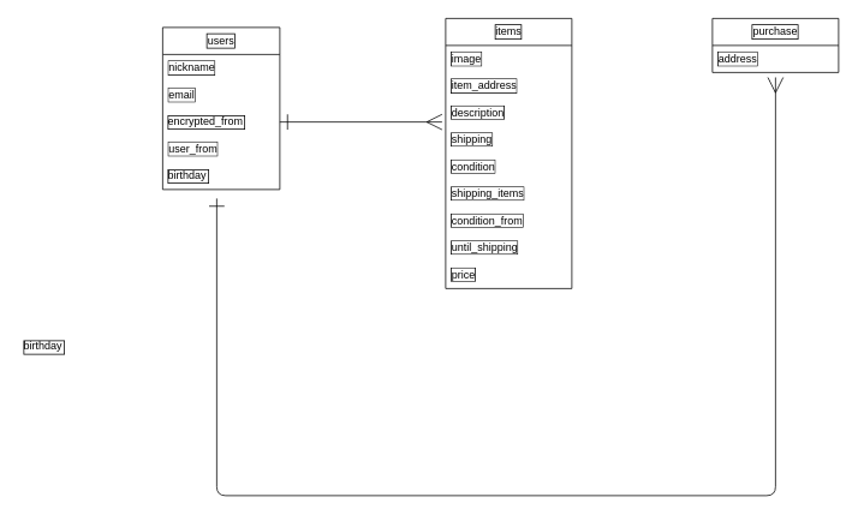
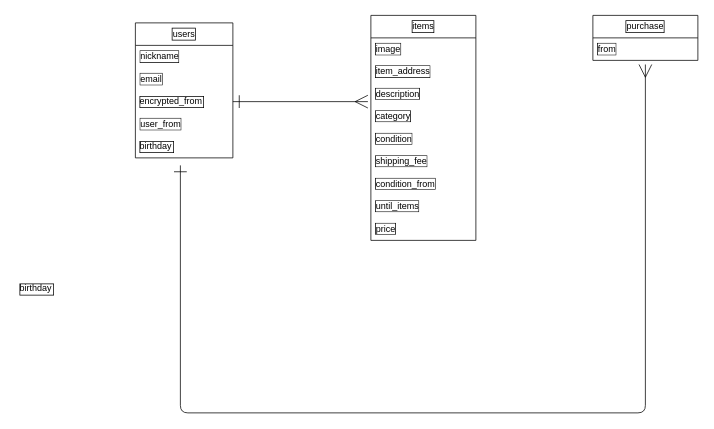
  <mxCell id="0" />
  <mxCell id="1" parent="0" />
  <mxCell id="2" value="items" style="swimlane;fontStyle=0;childLayout=stackLayout;horizontal=1;startSize=30;horizontalStack=0;resizeParent=1;resizeParentMax=0;resizeLast=0;collapsible=1;marginBottom=0;whiteSpace=wrap;html=1;labelBorderColor=default;" parent="1" vertex="1"><mxGeometry x="494" y="20" width="140" height="300" as="geometry" /></mxCell>
  <mxCell id="3" value="image" style="text;strokeColor=none;fillColor=none;align=left;verticalAlign=middle;spacingLeft=4;spacingRight=4;overflow=hidden;points=[[0,0.5],[1,0.5]];portConstraint=eastwest;rotatable=0;whiteSpace=wrap;html=1;labelBorderColor=default;" parent="2" vertex="1"><mxGeometry y="30" width="140" height="30" as="geometry" /></mxCell>
  <mxCell id="4" value="item_address" style="text;strokeColor=none;fillColor=none;align=left;verticalAlign=middle;spacingLeft=4;spacingRight=4;overflow=hidden;points=[[0,0.5],[1,0.5]];portConstraint=eastwest;rotatable=0;whiteSpace=wrap;html=1;labelBorderColor=default;" parent="2" vertex="1"><mxGeometry y="60" width="140" height="30" as="geometry" /></mxCell>
  <mxCell id="5" value="description" style="text;strokeColor=none;fillColor=none;spacingLeft=4;spacingRight=4;overflow=hidden;rotatable=0;points=[[0,0.5],[1,0.5]];portConstraint=eastwest;fontSize=12;labelBorderColor=default;html=1;" parent="2" vertex="1"><mxGeometry y="90" width="140" height="30" as="geometry" /></mxCell>
- <mxCell id="6" value="shipping" style="text;strokeColor=none;fillColor=none;spacingLeft=4;spacingRight=4;overflow=hidden;rotatable=0;points=[[0,0.5],[1,0.5]];portConstraint=eastwest;fontSize=12;labelBorderColor=default;html=1;" parent="2" vertex="1"><mxGeometry y="120" width="140" height="30" as="geometry" /></mxCell>
+ <mxCell id="6" value="category" style="text;strokeColor=none;fillColor=none;spacingLeft=4;spacingRight=4;overflow=hidden;rotatable=0;points=[[0,0.5],[1,0.5]];portConstraint=eastwest;fontSize=12;labelBorderColor=default;html=1;" parent="2" vertex="1"><mxGeometry y="120" width="140" height="30" as="geometry" /></mxCell>
  <mxCell id="7" value="condition" style="text;strokeColor=none;fillColor=none;spacingLeft=4;spacingRight=4;overflow=hidden;rotatable=0;points=[[0,0.5],[1,0.5]];portConstraint=eastwest;fontSize=12;labelBorderColor=default;html=1;" parent="2" vertex="1"><mxGeometry y="150" width="140" height="30" as="geometry" /></mxCell>
- <mxCell id="8" value="shipping_items" style="text;strokeColor=none;fillColor=none;spacingLeft=4;spacingRight=4;overflow=hidden;rotatable=0;points=[[0,0.5],[1,0.5]];portConstraint=eastwest;fontSize=12;labelBorderColor=default;html=1;" parent="2" vertex="1"><mxGeometry y="180" width="140" height="30" as="geometry" /></mxCell>
+ <mxCell id="8" value="shipping_fee" style="text;strokeColor=none;fillColor=none;spacingLeft=4;spacingRight=4;overflow=hidden;rotatable=0;points=[[0,0.5],[1,0.5]];portConstraint=eastwest;fontSize=12;labelBorderColor=default;html=1;" parent="2" vertex="1"><mxGeometry y="180" width="140" height="30" as="geometry" /></mxCell>
  <mxCell id="9" value="condition_from" style="text;strokeColor=none;fillColor=none;spacingLeft=4;spacingRight=4;overflow=hidden;rotatable=0;points=[[0,0.5],[1,0.5]];portConstraint=eastwest;fontSize=12;labelBorderColor=default;html=1;" parent="2" vertex="1"><mxGeometry y="210" width="140" height="30" as="geometry" /></mxCell>
- <mxCell id="10" value="until_shipping" style="text;strokeColor=none;fillColor=none;spacingLeft=4;spacingRight=4;overflow=hidden;rotatable=0;points=[[0,0.5],[1,0.5]];portConstraint=eastwest;fontSize=12;labelBorderColor=default;html=1;" parent="2" vertex="1"><mxGeometry y="240" width="140" height="30" as="geometry" /></mxCell>
+ <mxCell id="10" value="until_items" style="text;strokeColor=none;fillColor=none;spacingLeft=4;spacingRight=4;overflow=hidden;rotatable=0;points=[[0,0.5],[1,0.5]];portConstraint=eastwest;fontSize=12;labelBorderColor=default;html=1;" parent="2" vertex="1"><mxGeometry y="240" width="140" height="30" as="geometry" /></mxCell>
  <mxCell id="11" value="price" style="text;strokeColor=none;fillColor=none;spacingLeft=4;spacingRight=4;overflow=hidden;rotatable=0;points=[[0,0.5],[1,0.5]];portConstraint=eastwest;fontSize=12;labelBorderColor=default;html=1;" parent="2" vertex="1"><mxGeometry y="270" width="140" height="30" as="geometry" /></mxCell>
  <mxCell id="12" value="purchase" style="swimlane;fontStyle=0;childLayout=stackLayout;horizontal=1;startSize=30;horizontalStack=0;resizeParent=1;resizeParentMax=0;resizeLast=0;collapsible=1;marginBottom=0;whiteSpace=wrap;html=1;labelBorderColor=default;" parent="1" vertex="1"><mxGeometry x="790" y="20" width="140" height="60" as="geometry" /></mxCell>
- <mxCell id="13" value="address" style="text;strokeColor=none;fillColor=none;align=left;verticalAlign=middle;spacingLeft=4;spacingRight=4;overflow=hidden;points=[[0,0.5],[1,0.5]];portConstraint=eastwest;rotatable=0;whiteSpace=wrap;html=1;labelBorderColor=default;" parent="12" vertex="1"><mxGeometry y="30" width="140" height="30" as="geometry" /></mxCell>
+ <mxCell id="13" value="from" style="text;strokeColor=none;fillColor=none;align=left;verticalAlign=middle;spacingLeft=4;spacingRight=4;overflow=hidden;points=[[0,0.5],[1,0.5]];portConstraint=eastwest;rotatable=0;whiteSpace=wrap;html=1;labelBorderColor=default;" parent="12" vertex="1"><mxGeometry y="30" width="140" height="30" as="geometry" /></mxCell>
  <mxCell id="14" value="users" style="swimlane;fontStyle=0;childLayout=stackLayout;horizontal=1;startSize=30;horizontalStack=0;resizeParent=1;resizeParentMax=0;resizeLast=0;collapsible=1;marginBottom=0;whiteSpace=wrap;html=1;labelBorderColor=default;strokeColor=default;" parent="1" vertex="1"><mxGeometry x="180" y="30" width="130" height="180" as="geometry" /></mxCell>
  <mxCell id="15" value="nickname" style="text;strokeColor=none;fillColor=none;align=left;verticalAlign=middle;spacingLeft=4;spacingRight=4;overflow=hidden;points=[[0,0.5],[1,0.5]];portConstraint=eastwest;rotatable=0;labelBorderColor=default;html=1;whiteSpace=wrap;" parent="14" vertex="1"><mxGeometry y="30" width="130" height="30" as="geometry" /></mxCell>
  <mxCell id="16" value="email" style="text;strokeColor=none;fillColor=none;align=left;verticalAlign=middle;spacingLeft=4;spacingRight=4;overflow=hidden;points=[[0,0.5],[1,0.5]];portConstraint=eastwest;rotatable=0;whiteSpace=wrap;html=1;labelBorderColor=default;" parent="14" vertex="1"><mxGeometry y="60" width="130" height="30" as="geometry" /></mxCell>
  <mxCell id="17" value="encrypted_from" style="text;strokeColor=none;fillColor=none;spacingLeft=4;spacingRight=4;overflow=hidden;rotatable=0;points=[[0,0.5],[1,0.5]];portConstraint=eastwest;fontSize=12;labelBorderColor=default;" parent="14" vertex="1"><mxGeometry y="90" width="130" height="30" as="geometry" /></mxCell>
  <mxCell id="18" value="user_from" style="text;strokeColor=none;fillColor=none;align=left;verticalAlign=middle;spacingLeft=4;spacingRight=4;overflow=hidden;points=[[0,0.5],[1,0.5]];portConstraint=eastwest;rotatable=0;whiteSpace=wrap;html=1;labelBorderColor=default;" parent="14" vertex="1"><mxGeometry y="120" width="130" height="30" as="geometry" /></mxCell>
  <mxCell id="19" value="birthday" style="text;strokeColor=none;fillColor=none;spacingLeft=4;spacingRight=4;overflow=hidden;rotatable=0;points=[[0,0.5],[1,0.5]];portConstraint=eastwest;fontSize=12;labelBorderColor=default;" parent="14" vertex="1"><mxGeometry y="150" width="130" height="30" as="geometry" /></mxCell>
  <mxCell id="20" value="birthday" style="text;strokeColor=none;fillColor=none;spacingLeft=4;spacingRight=4;overflow=hidden;rotatable=0;points=[[0,0.5],[1,0.5]];portConstraint=eastwest;fontSize=12;labelBorderColor=default;" parent="1" vertex="1"><mxGeometry x="20" y="370" width="140" height="30" as="geometry" /></mxCell>
  <mxCell id="21" style="edgeStyle=none;html=1;startArrow=ERone;startFill=0;endArrow=ERmany;endFill=0;endSize=15;startSize=15;" parent="1" source="17" edge="1"><mxGeometry relative="1" as="geometry"><mxPoint x="490" y="135" as="targetPoint" /></mxGeometry></mxCell>
  <mxCell id="22" style="edgeStyle=orthogonalEdgeStyle;html=1;startArrow=ERone;startFill=0;endArrow=ERmany;endFill=0;endSize=15;startSize=15;entryX=0.5;entryY=1.183;entryDx=0;entryDy=0;entryPerimeter=0;" parent="1" target="13" edge="1"><mxGeometry relative="1" as="geometry"><mxPoint x="860" y="320" as="targetPoint" /><mxPoint x="240" y="220" as="sourcePoint" /><Array as="points"><mxPoint x="240" y="550" /><mxPoint x="860" y="550" /></Array></mxGeometry></mxCell>
